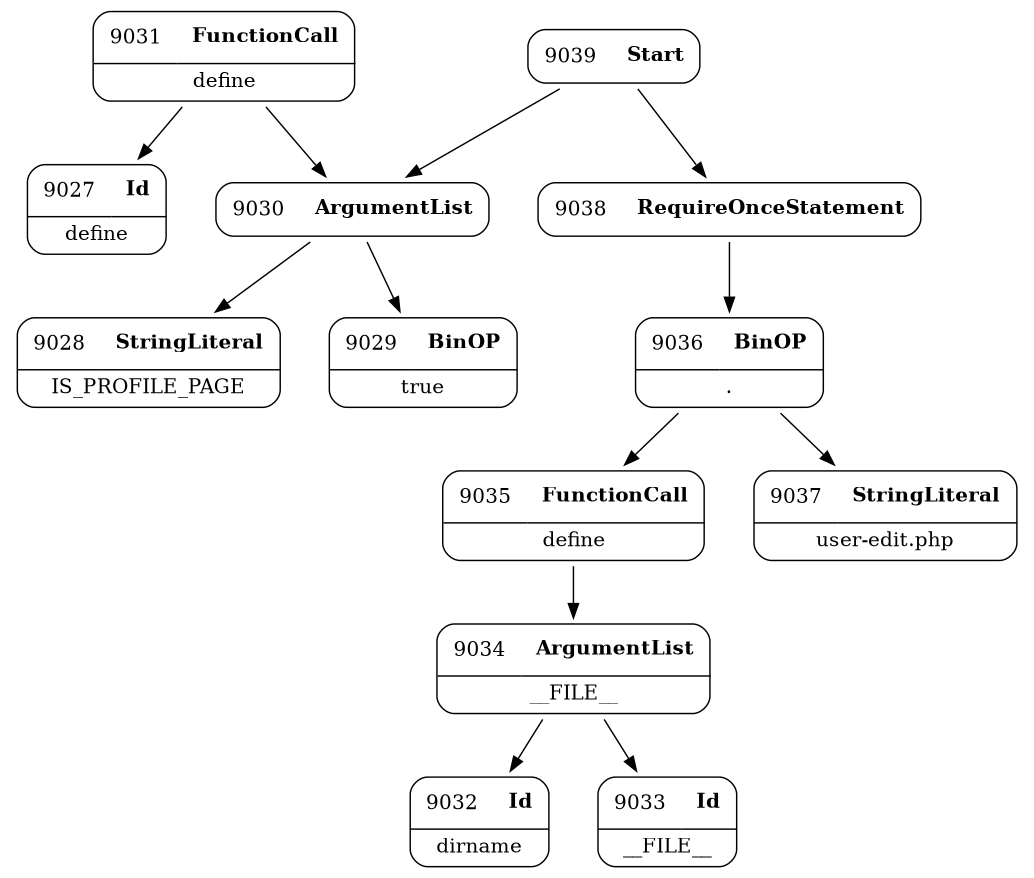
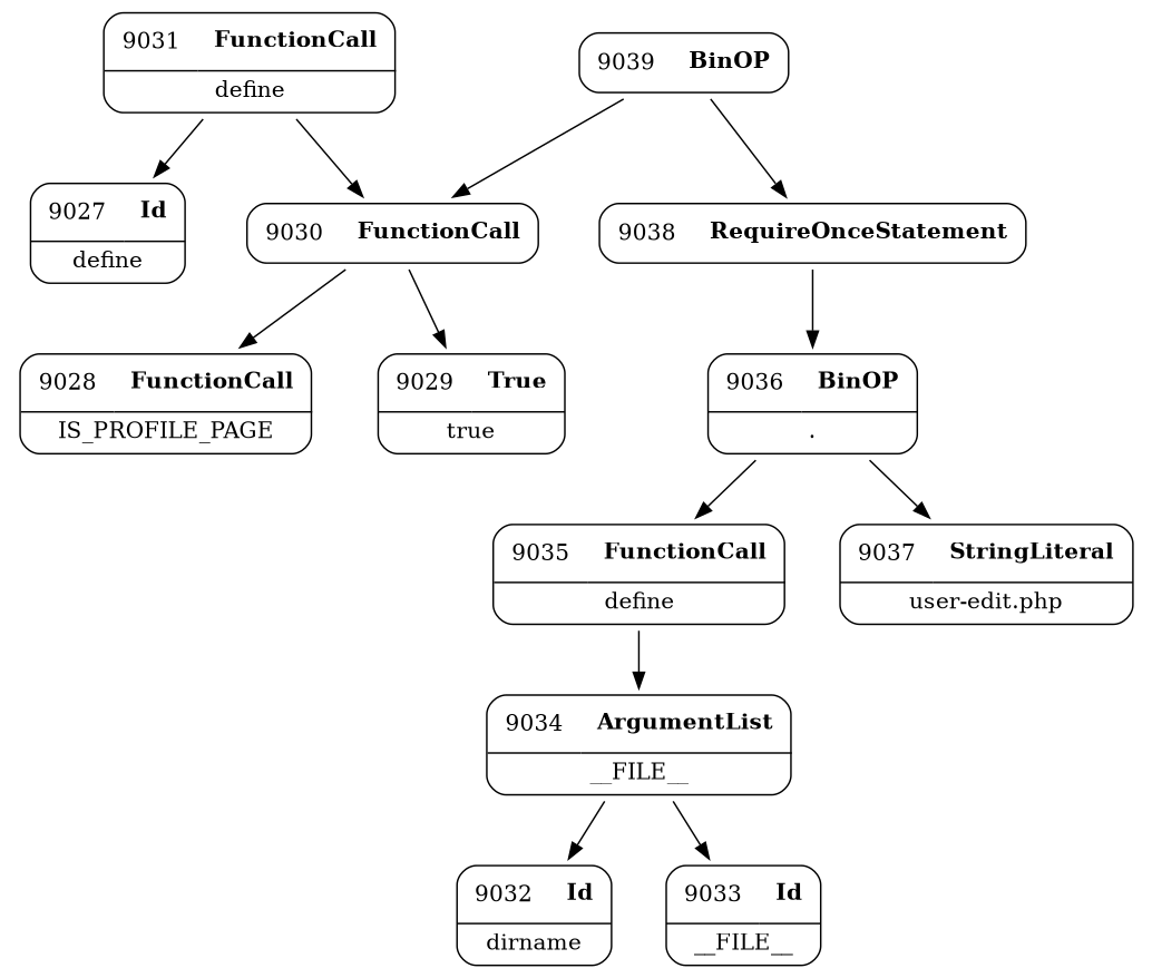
  digraph {
    node [shape=none]
    edge [weight=2]
    n1 [label=<<TABLE border='1' cellspacing='0' cellpadding='10' style='rounded' ><TR><TD border='0'>9027</TD><TD border='0'><B>Id</B></TD></TR><HR/><TR><TD border='0' cellpadding='5' colspan='2'>define</TD></TR></TABLE>>]
-   n2 [label=<<TABLE border='1' cellspacing='0' cellpadding='10' style='rounded' ><TR><TD border='0'>9028</TD><TD border='0'><B>StringLiteral</B></TD></TR><HR/><TR><TD border='0' cellpadding='5' colspan='2'>IS_PROFILE_PAGE</TD></TR></TABLE>>]
-   n3 [label=<<TABLE border='1' cellspacing='0' cellpadding='10' style='rounded' ><TR><TD border='0'>9029</TD><TD border='0'><B>BinOP</B></TD></TR><HR/><TR><TD border='0' cellpadding='5' colspan='2'>true</TD></TR></TABLE>>]
-   n4 [label=<<TABLE border='1' cellspacing='0' cellpadding='10' style='rounded' ><TR><TD border='0'>9030</TD><TD border='0'><B>ArgumentList</B></TD></TR></TABLE>>]
+   n2 [label=<<TABLE border='1' cellspacing='0' cellpadding='10' style='rounded' ><TR><TD border='0'>9028</TD><TD border='0'><B>FunctionCall</B></TD></TR><HR/><TR><TD border='0' cellpadding='5' colspan='2'>IS_PROFILE_PAGE</TD></TR></TABLE>>]
+   n3 [label=<<TABLE border='1' cellspacing='0' cellpadding='10' style='rounded' ><TR><TD border='0'>9029</TD><TD border='0'><B>True</B></TD></TR><HR/><TR><TD border='0' cellpadding='5' colspan='2'>true</TD></TR></TABLE>>]
+   n4 [label=<<TABLE border='1' cellspacing='0' cellpadding='10' style='rounded' ><TR><TD border='0'>9030</TD><TD border='0'><B>FunctionCall</B></TD></TR></TABLE>>]
    n5 [label=<<TABLE border='1' cellspacing='0' cellpadding='10' style='rounded' ><TR><TD border='0'>9031</TD><TD border='0'><B>FunctionCall</B></TD></TR><HR/><TR><TD border='0' cellpadding='5' colspan='2'>define</TD></TR></TABLE>>]
    n6 [label=<<TABLE border='1' cellspacing='0' cellpadding='10' style='rounded' ><TR><TD border='0'>9032</TD><TD border='0'><B>Id</B></TD></TR><HR/><TR><TD border='0' cellpadding='5' colspan='2'>dirname</TD></TR></TABLE>>]
    n7 [label=<<TABLE border='1' cellspacing='0' cellpadding='10' style='rounded' ><TR><TD border='0'>9033</TD><TD border='0'><B>Id</B></TD></TR><HR/><TR><TD border='0' cellpadding='5' colspan='2'>__FILE__</TD></TR></TABLE>>]
    n8 [label=<<TABLE border='1' cellspacing='0' cellpadding='10' style='rounded' ><TR><TD border='0'>9034</TD><TD border='0'><B>ArgumentList</B></TD></TR><HR/><TR><TD border='0' cellpadding='5' colspan='2'>__FILE__</TD></TR></TABLE>>]
    n9 [label=<<TABLE border='1' cellspacing='0' cellpadding='10' style='rounded' ><TR><TD border='0'>9035</TD><TD border='0'><B>FunctionCall</B></TD></TR><HR/><TR><TD border='0' cellpadding='5' colspan='2'>define</TD></TR></TABLE>>]
    n10 [label=<<TABLE border='1' cellspacing='0' cellpadding='10' style='rounded' ><TR><TD border='0'>9036</TD><TD border='0'><B>BinOP</B></TD></TR><HR/><TR><TD border='0' cellpadding='5' colspan='2'>.</TD></TR></TABLE>>]
    n11 [label=<<TABLE border='1' cellspacing='0' cellpadding='10' style='rounded' ><TR><TD border='0'>9037</TD><TD border='0'><B>StringLiteral</B></TD></TR><HR/><TR><TD border='0' cellpadding='5' colspan='2'>user-edit.php</TD></TR></TABLE>>]
    n12 [label=<<TABLE border='1' cellspacing='0' cellpadding='10' style='rounded' ><TR><TD border='0'>9038</TD><TD border='0'><B>RequireOnceStatement</B></TD></TR></TABLE>>]
-   n13 [label=<<TABLE border='1' cellspacing='0' cellpadding='10' style='rounded' ><TR><TD border='0'>9039</TD><TD border='0'><B>Start</B></TD></TR></TABLE>>]
+   n13 [label=<<TABLE border='1' cellspacing='0' cellpadding='10' style='rounded' ><TR><TD border='0'>9039</TD><TD border='0'><B>BinOP</B></TD></TR></TABLE>>]
    n4 -> n2
    n4 -> n3
    n5 -> n1
    n5 -> n4
    n8 -> n6
    n8 -> n7
    n9 -> n8
    n10 -> n9
    n10 -> n11
    n12 -> n10
    n13 -> n4
    n13 -> n12
  }
